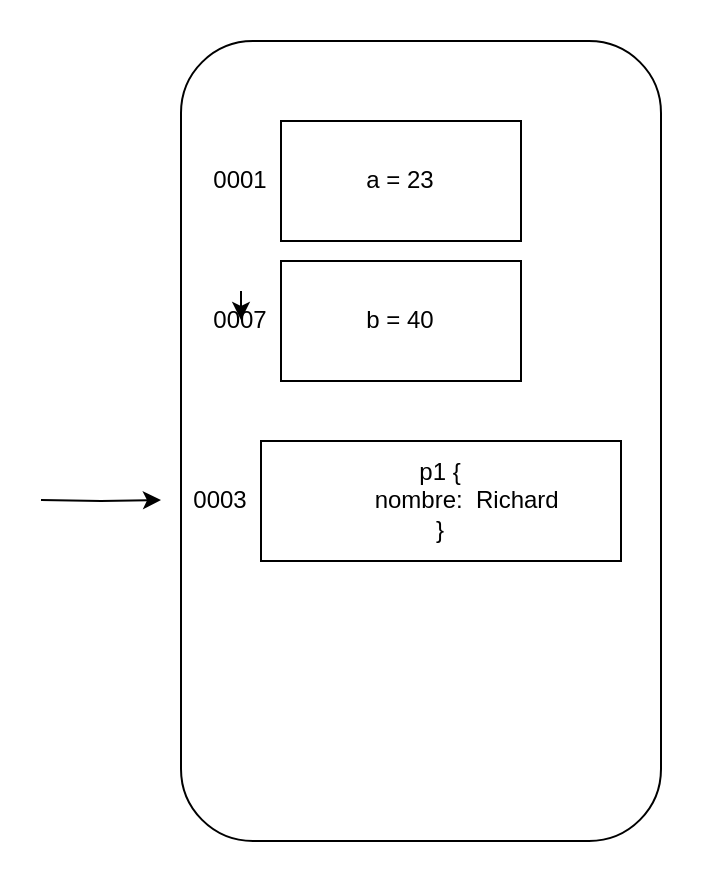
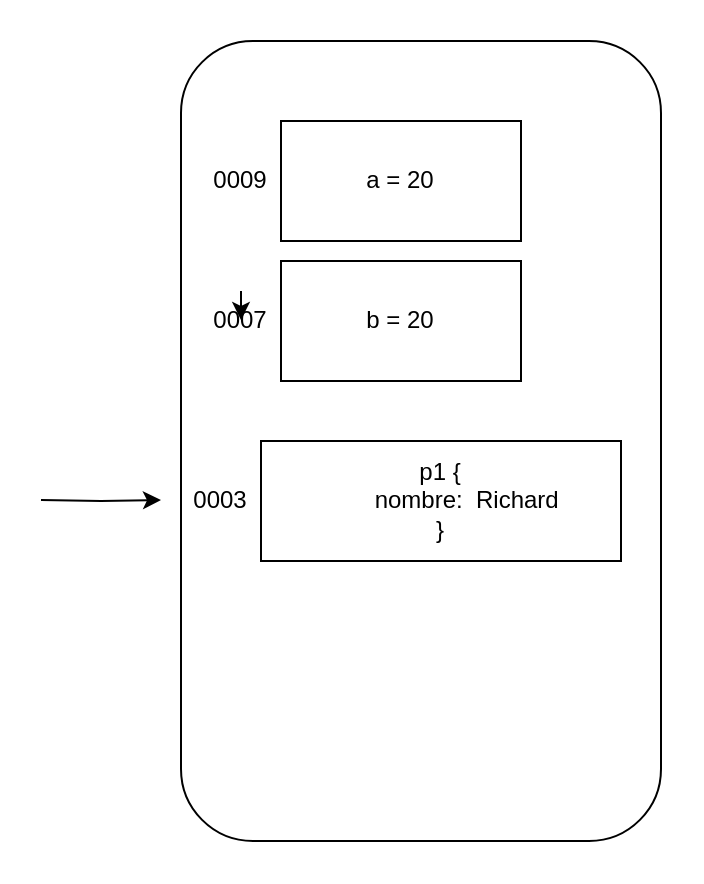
  <mxCell id="0" />
  <mxCell id="1" parent="0" />
  <mxCell id="2" value="" style="rounded=1;whiteSpace=wrap;html=1;" vertex="1" parent="1"><mxGeometry x="90" y="20" width="240" height="400" as="geometry" /></mxCell>
- <mxCell id="3" value="a = 23" style="rounded=0;whiteSpace=wrap;html=1;" vertex="1" parent="1"><mxGeometry x="140" y="60" width="120" height="60" as="geometry" /></mxCell>
- <mxCell id="4" value="b = 40" style="rounded=0;whiteSpace=wrap;html=1;" vertex="1" parent="1"><mxGeometry x="140" y="130" width="120" height="60" as="geometry" /></mxCell>
+ <mxCell id="3" value="a = 20" style="rounded=0;whiteSpace=wrap;html=1;" vertex="1" parent="1"><mxGeometry x="140" y="60" width="120" height="60" as="geometry" /></mxCell>
+ <mxCell id="4" value="b = 20" style="rounded=0;whiteSpace=wrap;html=1;" vertex="1" parent="1"><mxGeometry x="140" y="130" width="120" height="60" as="geometry" /></mxCell>
  <mxCell id="5" value="" style="endArrow=classic;html=1;rounded=0;" edge="1" parent="1" source="8"><mxGeometry width="50" height="50" relative="1" as="geometry"><mxPoint x="50" y="159.5" as="sourcePoint" /><mxPoint x="120" y="159.5" as="targetPoint" /></mxGeometry></mxCell>
  <mxCell id="6" value="p1 {&lt;br&gt;&lt;span style=&quot;white-space: pre;&quot;&gt;&#09;&lt;/span&gt;nombre:&amp;nbsp; Richard&lt;br&gt;}" style="rounded=0;whiteSpace=wrap;html=1;" vertex="1" parent="1"><mxGeometry x="130" y="220" width="180" height="60" as="geometry" /></mxCell>
- <mxCell id="7" value="0001" style="text;html=1;strokeColor=none;fillColor=none;align=center;verticalAlign=middle;whiteSpace=wrap;rounded=0;" vertex="1" parent="1"><mxGeometry x="90" y="75" width="60" height="30" as="geometry" /></mxCell>
+ <mxCell id="7" value="0009" style="text;html=1;strokeColor=none;fillColor=none;align=center;verticalAlign=middle;whiteSpace=wrap;rounded=0;" vertex="1" parent="1"><mxGeometry x="90" y="75" width="60" height="30" as="geometry" /></mxCell>
  <mxCell id="8" value="0007" style="text;html=1;strokeColor=none;fillColor=none;align=center;verticalAlign=middle;whiteSpace=wrap;rounded=0;" vertex="1" parent="1"><mxGeometry x="90" y="145" width="60" height="30" as="geometry" /></mxCell>
  <mxCell id="9" value="0003" style="text;html=1;strokeColor=none;fillColor=none;align=center;verticalAlign=middle;whiteSpace=wrap;rounded=0;" vertex="1" parent="1"><mxGeometry x="80" y="235" width="60" height="30" as="geometry" /></mxCell>
  <mxCell id="10" value="" style="endArrow=classic;html=1;rounded=0;" edge="1" parent="1"><mxGeometry width="50" height="50" relative="1" as="geometry"><mxPoint x="20" y="249.5" as="sourcePoint" /><mxPoint x="80" y="249.5" as="targetPoint" /><Array as="points"><mxPoint x="50" y="250" /></Array></mxGeometry></mxCell>
